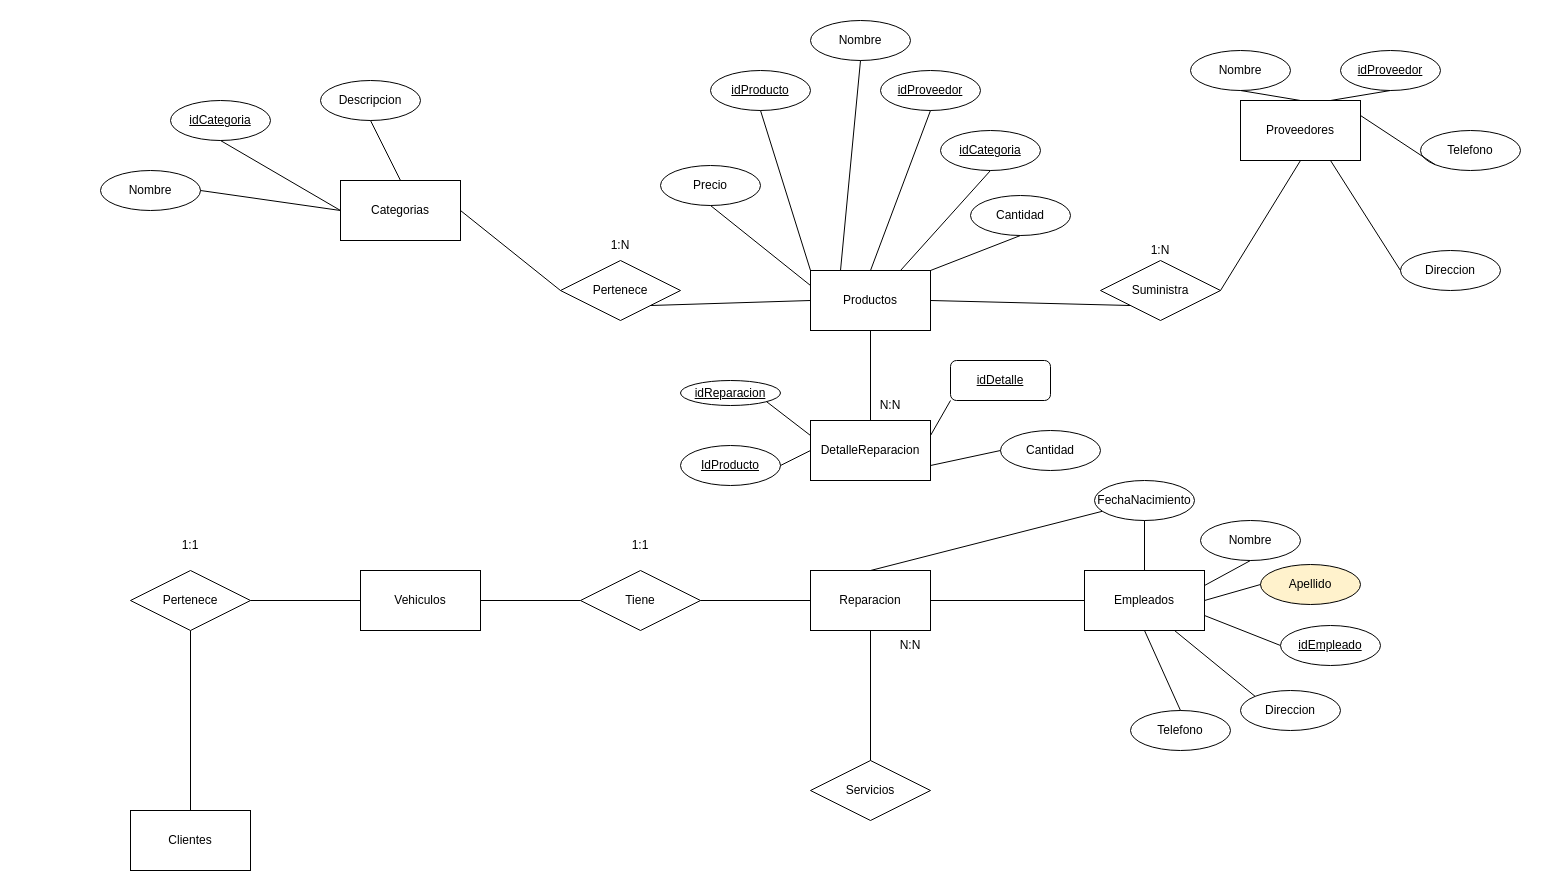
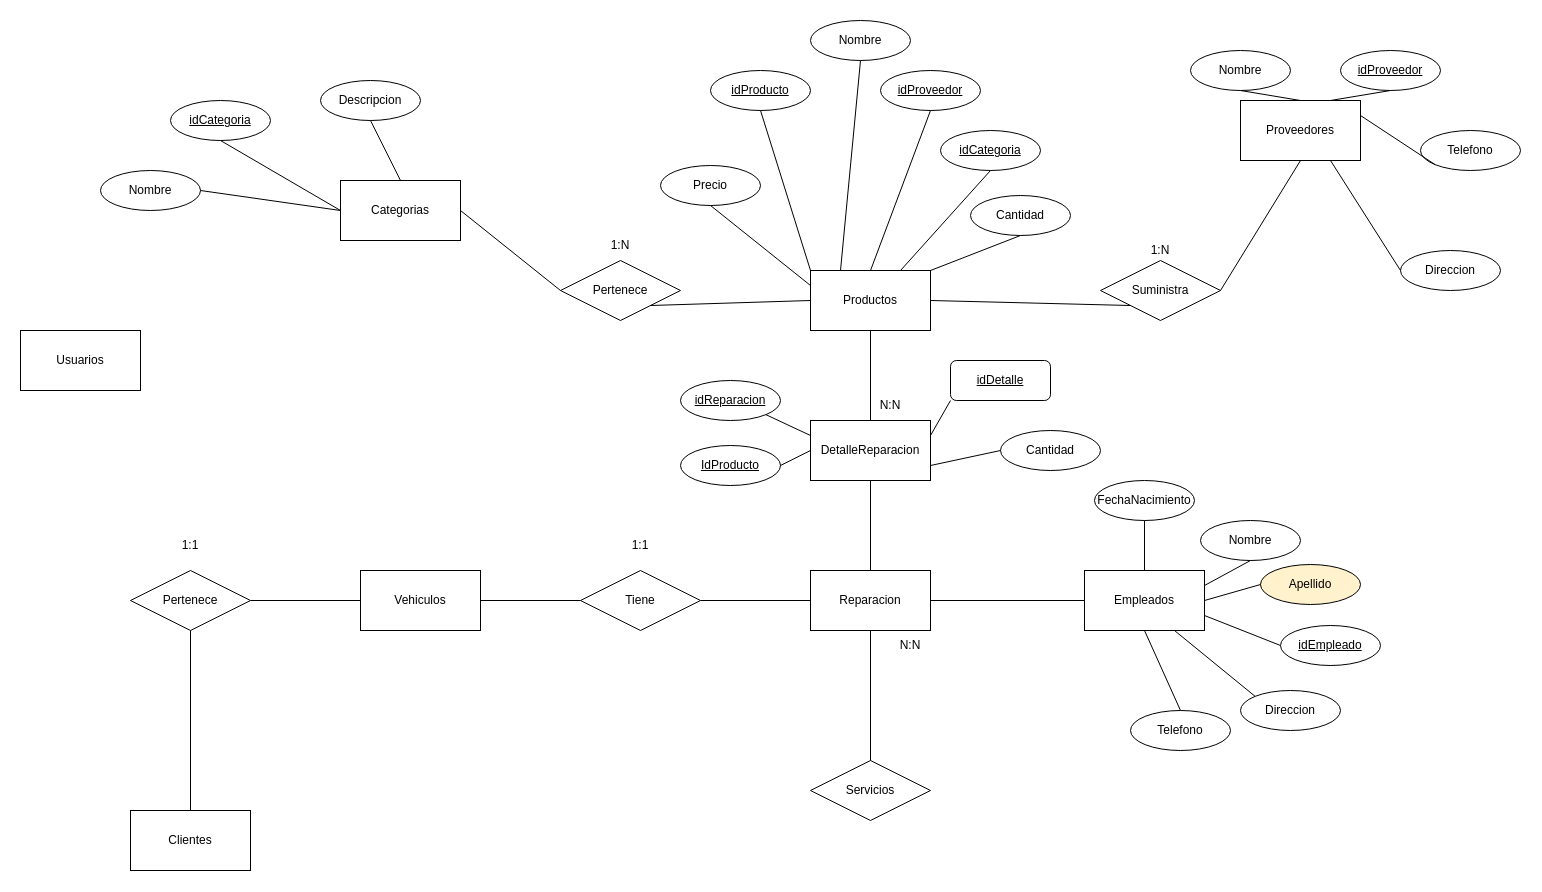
  <mxCell id="0" />
  <mxCell id="1" parent="0" />
  <mxCell id="2" value="Empleados" style="rounded=0;whiteSpace=wrap;html=1;" parent="1" vertex="1"><mxGeometry x="1084" y="570" width="120" height="60" as="geometry" /></mxCell>
  <mxCell id="3" value="Clientes" style="rounded=0;whiteSpace=wrap;html=1;" parent="1" vertex="1"><mxGeometry x="130" y="810" width="120" height="60" as="geometry" /></mxCell>
  <mxCell id="4" value="Proveedores&lt;br&gt;" style="rounded=0;whiteSpace=wrap;html=1;" parent="1" vertex="1"><mxGeometry x="1240" y="100" width="120" height="60" as="geometry" /></mxCell>
  <mxCell id="5" value="Productos" style="rounded=0;whiteSpace=wrap;html=1;" parent="1" vertex="1"><mxGeometry x="810" y="270" width="120" height="60" as="geometry" /></mxCell>
  <mxCell id="6" value="Categorias" style="rounded=0;whiteSpace=wrap;html=1;" parent="1" vertex="1"><mxGeometry x="340" y="180" width="120" height="60" as="geometry" /></mxCell>
  <mxCell id="7" value="Vehiculos" style="rounded=0;whiteSpace=wrap;html=1;" parent="1" vertex="1"><mxGeometry x="360" y="570" width="120" height="60" as="geometry" /></mxCell>
+ <mxCell id="8" value="Usuarios" style="rounded=0;whiteSpace=wrap;html=1;" parent="1" vertex="1"><mxGeometry x="20" y="330" width="120" height="60" as="geometry" /></mxCell>
  <mxCell id="9" value="Servicios" style="rhombus;whiteSpace=wrap;html=1;" parent="1" vertex="1"><mxGeometry x="810" y="760" width="120" height="60" as="geometry" /></mxCell>
  <mxCell id="10" value="Pertenece" style="shape=rhombus;perimeter=rhombusPerimeter;whiteSpace=wrap;html=1;align=center;" parent="1" vertex="1"><mxGeometry x="560" y="260" width="120" height="60" as="geometry" /></mxCell>
  <mxCell id="11" value="Suministra" style="shape=rhombus;perimeter=rhombusPerimeter;whiteSpace=wrap;html=1;align=center;" parent="1" vertex="1"><mxGeometry x="1100" y="260" width="120" height="60" as="geometry" /></mxCell>
  <mxCell id="12" value="" style="endArrow=none;html=1;rounded=0;entryX=0;entryY=1;entryDx=0;entryDy=0;" parent="1" target="11" edge="1"><mxGeometry relative="1" as="geometry"><mxPoint x="930" y="300" as="sourcePoint" /><mxPoint x="860" y="340" as="targetPoint" /></mxGeometry></mxCell>
  <mxCell id="13" value="" style="endArrow=none;html=1;rounded=0;entryX=1;entryY=0.5;entryDx=0;entryDy=0;exitX=0;exitY=0.5;exitDx=0;exitDy=0;" parent="1" source="10" target="6" edge="1"><mxGeometry relative="1" as="geometry"><mxPoint x="720" y="60" as="sourcePoint" /><mxPoint x="880" y="60" as="targetPoint" /></mxGeometry></mxCell>
  <mxCell id="14" value="" style="endArrow=none;html=1;rounded=0;entryX=1;entryY=1;entryDx=0;entryDy=0;exitX=0;exitY=0.5;exitDx=0;exitDy=0;" parent="1" source="5" target="10" edge="1"><mxGeometry relative="1" as="geometry"><mxPoint x="1004" y="155" as="sourcePoint" /><mxPoint x="1070" y="90" as="targetPoint" /></mxGeometry></mxCell>
  <mxCell id="15" value="" style="endArrow=none;html=1;rounded=0;entryX=0.5;entryY=1;entryDx=0;entryDy=0;exitX=1;exitY=0.5;exitDx=0;exitDy=0;" parent="1" source="11" target="4" edge="1"><mxGeometry relative="1" as="geometry"><mxPoint x="300" y="400" as="sourcePoint" /><mxPoint x="460" y="400" as="targetPoint" /></mxGeometry></mxCell>
  <mxCell id="16" value="1:N" style="text;html=1;strokeColor=none;fillColor=none;align=center;verticalAlign=middle;whiteSpace=wrap;rounded=0;" parent="1" vertex="1"><mxGeometry x="590" y="230" width="60" height="30" as="geometry" /></mxCell>
  <mxCell id="17" value="1:N" style="text;html=1;strokeColor=none;fillColor=none;align=center;verticalAlign=middle;whiteSpace=wrap;rounded=0;" parent="1" vertex="1"><mxGeometry x="1130" y="235" width="60" height="30" as="geometry" /></mxCell>
  <mxCell id="18" value="" style="endArrow=none;html=1;rounded=0;exitX=0.5;exitY=0;exitDx=0;exitDy=0;entryX=0.5;entryY=1;entryDx=0;entryDy=0;" edge="1" parent="1" source="3" target="19"><mxGeometry width="50" height="50" relative="1" as="geometry"><mxPoint x="680" y="440" as="sourcePoint" /><mxPoint x="260" y="550" as="targetPoint" /></mxGeometry></mxCell>
  <mxCell id="19" value="Pertenece" style="shape=rhombus;perimeter=rhombusPerimeter;whiteSpace=wrap;html=1;align=center;" vertex="1" parent="1"><mxGeometry x="130" y="570" width="120" height="60" as="geometry" /></mxCell>
  <mxCell id="20" value="" style="endArrow=none;html=1;rounded=0;exitX=1;exitY=0.5;exitDx=0;exitDy=0;entryX=0;entryY=0.5;entryDx=0;entryDy=0;" edge="1" parent="1" source="19" target="7"><mxGeometry width="50" height="50" relative="1" as="geometry"><mxPoint x="200" y="760" as="sourcePoint" /><mxPoint x="290" y="665" as="targetPoint" /></mxGeometry></mxCell>
  <mxCell id="21" value="1:1" style="text;html=1;strokeColor=none;fillColor=none;align=center;verticalAlign=middle;whiteSpace=wrap;rounded=0;" vertex="1" parent="1"><mxGeometry x="160" y="530" width="60" height="30" as="geometry" /></mxCell>
  <mxCell id="22" value="Reparacion" style="rounded=0;whiteSpace=wrap;html=1;" vertex="1" parent="1"><mxGeometry x="810" y="570" width="120" height="60" as="geometry" /></mxCell>
  <mxCell id="23" value="" style="endArrow=none;html=1;rounded=0;fontStyle=1;exitX=0.5;exitY=1;exitDx=0;exitDy=0;entryX=0.5;entryY=0;entryDx=0;entryDy=0;" edge="1" parent="1" source="22" target="9"><mxGeometry width="50" height="50" relative="1" as="geometry"><mxPoint x="730" y="740" as="sourcePoint" /><mxPoint x="690" y="800" as="targetPoint" /></mxGeometry></mxCell>
  <mxCell id="24" value="" style="endArrow=none;html=1;rounded=0;entryX=0;entryY=0.5;entryDx=0;entryDy=0;exitX=1;exitY=0.5;exitDx=0;exitDy=0;" edge="1" parent="1" source="22" target="2"><mxGeometry width="50" height="50" relative="1" as="geometry"><mxPoint y="660" as="sourcePoint" x="740" /><mxPoint x="870" y="664" as="targetPoint" /></mxGeometry></mxCell>
  <mxCell id="25" value="N:N" style="text;html=1;strokeColor=none;fillColor=none;align=center;verticalAlign=middle;whiteSpace=wrap;rounded=0;" vertex="1" parent="1"><mxGeometry x="880" y="630" width="60" height="30" as="geometry" /></mxCell>
  <mxCell id="26" value="" style="endArrow=none;html=1;rounded=0;exitX=1;exitY=0.5;exitDx=0;exitDy=0;entryX=0;entryY=0.5;entryDx=0;entryDy=0;" edge="1" parent="1" source="7" target="27"><mxGeometry width="50" height="50" relative="1" as="geometry"><mxPoint x="680" y="440" as="sourcePoint" /><mxPoint x="550" y="600" as="targetPoint" /></mxGeometry></mxCell>
  <mxCell id="27" value="Tiene" style="shape=rhombus;perimeter=rhombusPerimeter;whiteSpace=wrap;html=1;align=center;" vertex="1" parent="1"><mxGeometry x="580" y="570" width="120" height="60" as="geometry" /></mxCell>
  <mxCell id="28" value="1:1" style="text;html=1;strokeColor=none;fillColor=none;align=center;verticalAlign=middle;whiteSpace=wrap;rounded=0;" vertex="1" parent="1"><mxGeometry x="610" y="530" width="60" height="30" as="geometry" /></mxCell>
  <mxCell id="29" value="" style="endArrow=none;html=1;rounded=0;exitX=1;exitY=0.5;exitDx=0;exitDy=0;entryX=0;entryY=0.5;entryDx=0;entryDy=0;" edge="1" parent="1" source="27" target="22"><mxGeometry relative="1" as="geometry"><mxPoint x="630" y="410" as="sourcePoint" /><mxPoint x="790" y="410" as="targetPoint" /></mxGeometry></mxCell>
  <mxCell id="30" value="" style="endArrow=none;html=1;rounded=0;entryX=0.5;entryY=1;entryDx=0;entryDy=0;exitX=0.5;exitY=0;exitDx=0;exitDy=0;" edge="1" parent="1" source="33" target="5"><mxGeometry relative="1" as="geometry"><mxPoint x="870" y="420" as="sourcePoint" /><mxPoint x="1064" y="255" as="targetPoint" /></mxGeometry></mxCell>
- <mxCell id="31" value="" style="endArrow=none;html=1;rounded=0;exitX=0.5;exitY=0;exitDx=0;exitDy=0;" edge="1" parent="1" source="22" target="72"><mxGeometry relative="1" as="geometry"><mxPoint x="830" y="370" as="sourcePoint" /><mxPoint x="870" y="480" as="targetPoint" /></mxGeometry></mxCell>
+ <mxCell id="31" value="" style="endArrow=none;html=1;rounded=0;entryX=0.5;entryY=1;entryDx=0;entryDy=0;exitX=0.5;exitY=0;exitDx=0;exitDy=0;" edge="1" parent="1" source="22" target="33"><mxGeometry relative="1" as="geometry"><mxPoint x="830" y="370" as="sourcePoint" /><mxPoint x="870" y="480" as="targetPoint" /></mxGeometry></mxCell>
  <mxCell id="32" value="N:N" style="text;html=1;strokeColor=none;fillColor=none;align=center;verticalAlign=middle;whiteSpace=wrap;rounded=0;" vertex="1" parent="1"><mxGeometry x="860" y="390" width="60" height="30" as="geometry" /></mxCell>
  <mxCell id="33" value="DetalleReparacion" style="rounded=0;whiteSpace=wrap;html=1;" vertex="1" parent="1"><mxGeometry x="810" y="420" width="120" height="60" as="geometry" /></mxCell>
  <mxCell id="34" value="Direccion" style="ellipse;whiteSpace=wrap;html=1;align=center;" vertex="1" parent="1"><mxGeometry x="1400" y="250" width="100" height="40" as="geometry" /></mxCell>
  <mxCell id="35" value="idCategoria" style="ellipse;whiteSpace=wrap;html=1;align=center;fontStyle=4;" vertex="1" parent="1"><mxGeometry x="170" y="100" width="100" height="40" as="geometry" /></mxCell>
  <mxCell id="36" value="Nombre" style="ellipse;whiteSpace=wrap;html=1;align=center;" vertex="1" parent="1"><mxGeometry x="100" y="170" width="100" height="40" as="geometry" /></mxCell>
  <mxCell id="37" value="Descripcion" style="ellipse;whiteSpace=wrap;html=1;align=center;" vertex="1" parent="1"><mxGeometry x="320" y="80" width="100" height="40" as="geometry" /></mxCell>
  <mxCell id="38" value="" style="endArrow=none;html=1;rounded=0;exitX=0.5;exitY=1;exitDx=0;exitDy=0;entryX=0;entryY=0.5;entryDx=0;entryDy=0;" edge="1" parent="1" source="35" target="6"><mxGeometry relative="1" as="geometry"><mxPoint x="560" y="450" as="sourcePoint" /><mxPoint x="420" y="380" as="targetPoint" /></mxGeometry></mxCell>
  <mxCell id="39" value="" style="endArrow=none;html=1;rounded=0;exitX=0.5;exitY=1;exitDx=0;exitDy=0;entryX=0.5;entryY=0;entryDx=0;entryDy=0;" edge="1" parent="1" source="37" target="6"><mxGeometry relative="1" as="geometry"><mxPoint x="230" y="150" as="sourcePoint" /><mxPoint x="350" y="220" as="targetPoint" /></mxGeometry></mxCell>
  <mxCell id="40" value="" style="endArrow=none;html=1;rounded=0;exitX=1;exitY=0.5;exitDx=0;exitDy=0;entryX=0;entryY=0.5;entryDx=0;entryDy=0;" edge="1" parent="1" source="36" target="6"><mxGeometry relative="1" as="geometry"><mxPoint x="240" y="160" as="sourcePoint" /><mxPoint x="360" y="230" as="targetPoint" /></mxGeometry></mxCell>
  <mxCell id="41" value="idProveedor" style="ellipse;whiteSpace=wrap;html=1;align=center;fontStyle=4;" vertex="1" parent="1"><mxGeometry x="1340" y="50" width="100" height="40" as="geometry" /></mxCell>
  <mxCell id="42" value="Nombre" style="ellipse;whiteSpace=wrap;html=1;align=center;" vertex="1" parent="1"><mxGeometry x="1190" y="50" width="100" height="40" as="geometry" /></mxCell>
  <mxCell id="43" value="Telefono" style="ellipse;whiteSpace=wrap;html=1;align=center;" vertex="1" parent="1"><mxGeometry x="1420" y="130" width="100" height="40" as="geometry" /></mxCell>
  <mxCell id="44" value="" style="endArrow=none;html=1;rounded=0;exitX=0.5;exitY=1;exitDx=0;exitDy=0;entryX=0.5;entryY=0;entryDx=0;entryDy=0;" edge="1" parent="1" source="42" target="4"><mxGeometry relative="1" as="geometry"><mxPoint x="960" y="450" as="sourcePoint" /><mxPoint x="1120" y="450" as="targetPoint" /></mxGeometry></mxCell>
  <mxCell id="45" value="" style="endArrow=none;html=1;rounded=0;entryX=0.5;entryY=1;entryDx=0;entryDy=0;exitX=0.75;exitY=0;exitDx=0;exitDy=0;" edge="1" parent="1" source="4" target="41"><mxGeometry relative="1" as="geometry"><mxPoint x="960" y="450" as="sourcePoint" /><mxPoint x="1120" y="450" as="targetPoint" /></mxGeometry></mxCell>
  <mxCell id="46" value="" style="endArrow=none;html=1;rounded=0;entryX=0;entryY=1;entryDx=0;entryDy=0;exitX=1;exitY=0.25;exitDx=0;exitDy=0;" edge="1" parent="1" source="4" target="43"><mxGeometry relative="1" as="geometry"><mxPoint x="1360" y="280" as="sourcePoint" /><mxPoint x="1120" y="450" as="targetPoint" /></mxGeometry></mxCell>
  <mxCell id="47" value="" style="endArrow=none;html=1;rounded=0;entryX=0;entryY=0.5;entryDx=0;entryDy=0;exitX=0.75;exitY=1;exitDx=0;exitDy=0;" edge="1" parent="1" source="4" target="34"><mxGeometry relative="1" as="geometry"><mxPoint x="960" y="450" as="sourcePoint" /><mxPoint x="1120" y="450" as="targetPoint" /></mxGeometry></mxCell>
  <mxCell id="48" value="Nombre" style="ellipse;whiteSpace=wrap;html=1;align=center;" vertex="1" parent="1"><mxGeometry x="810" y="20" width="100" height="40" as="geometry" /></mxCell>
  <mxCell id="49" value="idProducto" style="ellipse;whiteSpace=wrap;html=1;align=center;fontStyle=4;" vertex="1" parent="1"><mxGeometry x="710" y="70" width="100" height="40" as="geometry" /></mxCell>
  <mxCell id="50" value="" style="endArrow=none;html=1;rounded=0;exitX=0.5;exitY=1;exitDx=0;exitDy=0;entryX=0;entryY=0;entryDx=0;entryDy=0;" edge="1" parent="1" source="49" target="5"><mxGeometry relative="1" as="geometry"><mxPoint x="960" y="450" as="sourcePoint" /><mxPoint x="1120" y="450" as="targetPoint" /></mxGeometry></mxCell>
  <mxCell id="51" value="" style="endArrow=none;html=1;rounded=0;exitX=0.5;exitY=1;exitDx=0;exitDy=0;entryX=0.25;entryY=0;entryDx=0;entryDy=0;" edge="1" parent="1" source="48" target="5"><mxGeometry relative="1" as="geometry"><mxPoint x="960" y="450" as="sourcePoint" /><mxPoint x="1120" y="450" as="targetPoint" /></mxGeometry></mxCell>
  <mxCell id="52" value="idProveedor" style="ellipse;whiteSpace=wrap;html=1;align=center;fontStyle=4;" vertex="1" parent="1"><mxGeometry x="880" y="70" width="100" height="40" as="geometry" /></mxCell>
  <mxCell id="53" value="idCategoria" style="ellipse;whiteSpace=wrap;html=1;align=center;fontStyle=4;" vertex="1" parent="1"><mxGeometry x="940" y="130" width="100" height="40" as="geometry" /></mxCell>
  <mxCell id="54" value="" style="endArrow=none;html=1;rounded=0;exitX=0.5;exitY=1;exitDx=0;exitDy=0;entryX=0.5;entryY=0;entryDx=0;entryDy=0;" edge="1" parent="1" source="52" target="5"><mxGeometry relative="1" as="geometry"><mxPoint x="920" y="270" as="sourcePoint" /><mxPoint x="1080" y="270" as="targetPoint" /></mxGeometry></mxCell>
  <mxCell id="55" value="" style="endArrow=none;html=1;rounded=0;exitX=0.5;exitY=1;exitDx=0;exitDy=0;entryX=0.75;entryY=0;entryDx=0;entryDy=0;" edge="1" parent="1" source="53" target="5"><mxGeometry relative="1" as="geometry"><mxPoint x="920" y="270" as="sourcePoint" /><mxPoint x="1080" y="270" as="targetPoint" /></mxGeometry></mxCell>
  <mxCell id="56" value="Precio" style="ellipse;whiteSpace=wrap;html=1;align=center;" vertex="1" parent="1"><mxGeometry x="660" y="165" width="100" height="40" as="geometry" /></mxCell>
  <mxCell id="57" value="" style="endArrow=none;html=1;rounded=0;exitX=0.5;exitY=1;exitDx=0;exitDy=0;entryX=0;entryY=0.25;entryDx=0;entryDy=0;" edge="1" parent="1" source="56" target="5"><mxGeometry relative="1" as="geometry"><mxPoint x="720" y="270" as="sourcePoint" /><mxPoint x="880" y="270" as="targetPoint" /></mxGeometry></mxCell>
  <mxCell id="58" value="Cantidad" style="ellipse;whiteSpace=wrap;html=1;align=center;" vertex="1" parent="1"><mxGeometry x="970" y="195" width="100" height="40" as="geometry" /></mxCell>
  <mxCell id="59" value="" style="endArrow=none;html=1;rounded=0;entryX=0.5;entryY=1;entryDx=0;entryDy=0;exitX=1;exitY=0;exitDx=0;exitDy=0;" edge="1" parent="1" source="5" target="58"><mxGeometry relative="1" as="geometry"><mxPoint x="830" y="270" as="sourcePoint" /><mxPoint x="990" y="270" as="targetPoint" /></mxGeometry></mxCell>
- <mxCell id="60" value="idReparacion" style="ellipse;whiteSpace=wrap;html=1;align=center;fontStyle=4;" vertex="1" parent="1"><mxGeometry x="680" y="380" width="100" height="25" as="geometry" /></mxCell>
+ <mxCell id="60" value="idReparacion" style="ellipse;whiteSpace=wrap;html=1;align=center;fontStyle=4;" vertex="1" parent="1"><mxGeometry x="680" y="380" width="100" height="40" as="geometry" /></mxCell>
  <mxCell id="61" value="IdProducto" style="ellipse;whiteSpace=wrap;html=1;align=center;fontStyle=4;" vertex="1" parent="1"><mxGeometry x="680" y="445" width="100" height="40" as="geometry" /></mxCell>
  <mxCell id="62" value="idDetalle" style="whiteSpace=wrap;html=1;align=center;fontStyle=4;rounded=1;" vertex="1" parent="1"><mxGeometry x="950" y="360" width="100" height="40" as="geometry" /></mxCell>
  <mxCell id="63" value="Cantidad" style="ellipse;whiteSpace=wrap;html=1;align=center;" vertex="1" parent="1"><mxGeometry x="1000" y="430" width="100" height="40" as="geometry" /></mxCell>
  <mxCell id="64" value="" style="endArrow=none;html=1;rounded=0;exitX=1;exitY=1;exitDx=0;exitDy=0;entryX=0;entryY=0.25;entryDx=0;entryDy=0;" edge="1" parent="1" source="60" target="33"><mxGeometry relative="1" as="geometry"><mxPoint x="900" y="470" as="sourcePoint" /><mxPoint x="1060" y="470" as="targetPoint" /></mxGeometry></mxCell>
  <mxCell id="65" value="" style="endArrow=none;html=1;rounded=0;exitX=1;exitY=0.5;exitDx=0;exitDy=0;entryX=0;entryY=0.5;entryDx=0;entryDy=0;" edge="1" parent="1" source="61" target="33"><mxGeometry relative="1" as="geometry"><mxPoint x="900" y="470" as="sourcePoint" /><mxPoint x="1060" y="470" as="targetPoint" /></mxGeometry></mxCell>
  <mxCell id="66" value="" style="endArrow=none;html=1;rounded=0;exitX=0;exitY=1;exitDx=0;exitDy=0;entryX=1;entryY=0.25;entryDx=0;entryDy=0;" edge="1" parent="1" source="62" target="33"><mxGeometry relative="1" as="geometry"><mxPoint x="900" y="470" as="sourcePoint" /><mxPoint x="1060" y="470" as="targetPoint" /></mxGeometry></mxCell>
  <mxCell id="67" value="" style="endArrow=none;html=1;rounded=0;exitX=1;exitY=0.75;exitDx=0;exitDy=0;entryX=0;entryY=0.5;entryDx=0;entryDy=0;" edge="1" parent="1" source="33" target="63"><mxGeometry relative="1" as="geometry"><mxPoint x="900" y="470" as="sourcePoint" /><mxPoint x="1060" y="470" as="targetPoint" /></mxGeometry></mxCell>
  <mxCell id="68" value="Nombre" style="ellipse;whiteSpace=wrap;html=1;align=center;" vertex="1" parent="1"><mxGeometry x="1200" y="520" width="100" height="40" as="geometry" /></mxCell>
  <mxCell id="69" value="Apellido" style="ellipse;whiteSpace=wrap;html=1;align=center;fillColor=#fff2cc;" vertex="1" parent="1"><mxGeometry x="1260" y="564" width="100" height="40" as="geometry" /></mxCell>
  <mxCell id="70" value="Direccion" style="ellipse;whiteSpace=wrap;html=1;align=center;" vertex="1" parent="1"><mxGeometry x="1240" y="690" width="100" height="40" as="geometry" /></mxCell>
  <mxCell id="71" value="Telefono" style="ellipse;whiteSpace=wrap;html=1;align=center;" vertex="1" parent="1"><mxGeometry x="1130" y="710" width="100" height="40" as="geometry" /></mxCell>
  <mxCell id="72" value="FechaNacimiento" style="ellipse;whiteSpace=wrap;html=1;align=center;" vertex="1" parent="1"><mxGeometry x="1094" y="480" width="100" height="40" as="geometry" /></mxCell>
  <mxCell id="73" value="" style="endArrow=none;html=1;rounded=0;exitX=0.5;exitY=1;exitDx=0;exitDy=0;entryX=0.5;entryY=0;entryDx=0;entryDy=0;" edge="1" parent="1" source="72" target="2"><mxGeometry relative="1" as="geometry"><mxPoint x="1150" y="630" as="sourcePoint" /><mxPoint x="1310" y="630" as="targetPoint" /></mxGeometry></mxCell>
  <mxCell id="74" value="" style="endArrow=none;html=1;rounded=0;entryX=0.5;entryY=1;entryDx=0;entryDy=0;exitX=1;exitY=0.25;exitDx=0;exitDy=0;" edge="1" parent="1" source="2" target="68"><mxGeometry relative="1" as="geometry"><mxPoint x="1150" y="630" as="sourcePoint" /><mxPoint x="1310" y="630" as="targetPoint" /></mxGeometry></mxCell>
  <mxCell id="75" value="" style="endArrow=none;html=1;rounded=0;entryX=0;entryY=0.5;entryDx=0;entryDy=0;exitX=1;exitY=0.5;exitDx=0;exitDy=0;" edge="1" parent="1" source="2" target="69"><mxGeometry relative="1" as="geometry"><mxPoint x="1150" y="630" as="sourcePoint" /><mxPoint x="1310" y="630" as="targetPoint" /></mxGeometry></mxCell>
  <mxCell id="76" value="" style="endArrow=none;html=1;rounded=0;exitX=1;exitY=0.75;exitDx=0;exitDy=0;entryX=0;entryY=0.5;entryDx=0;entryDy=0;" edge="1" parent="1" source="2" target="79"><mxGeometry relative="1" as="geometry"><mxPoint x="1150" y="630" as="sourcePoint" /><mxPoint x="1260" y="645" as="targetPoint" /></mxGeometry></mxCell>
  <mxCell id="77" value="" style="endArrow=none;html=1;rounded=0;exitX=0.75;exitY=1;exitDx=0;exitDy=0;entryX=0;entryY=0;entryDx=0;entryDy=0;" edge="1" parent="1" source="2" target="70"><mxGeometry relative="1" as="geometry"><mxPoint x="1180" y="650" as="sourcePoint" /><mxPoint x="1310" y="630" as="targetPoint" /></mxGeometry></mxCell>
  <mxCell id="78" value="" style="endArrow=none;html=1;rounded=0;exitX=0.5;exitY=1;exitDx=0;exitDy=0;entryX=0.5;entryY=0;entryDx=0;entryDy=0;" edge="1" parent="1" source="2" target="71"><mxGeometry relative="1" as="geometry"><mxPoint x="1150" y="630" as="sourcePoint" /><mxPoint x="1310" y="630" as="targetPoint" /></mxGeometry></mxCell>
  <mxCell id="79" value="idEmpleado" style="ellipse;whiteSpace=wrap;html=1;align=center;fontStyle=4;" vertex="1" parent="1"><mxGeometry x="1280" y="625" width="100" height="40" as="geometry" /></mxCell>
